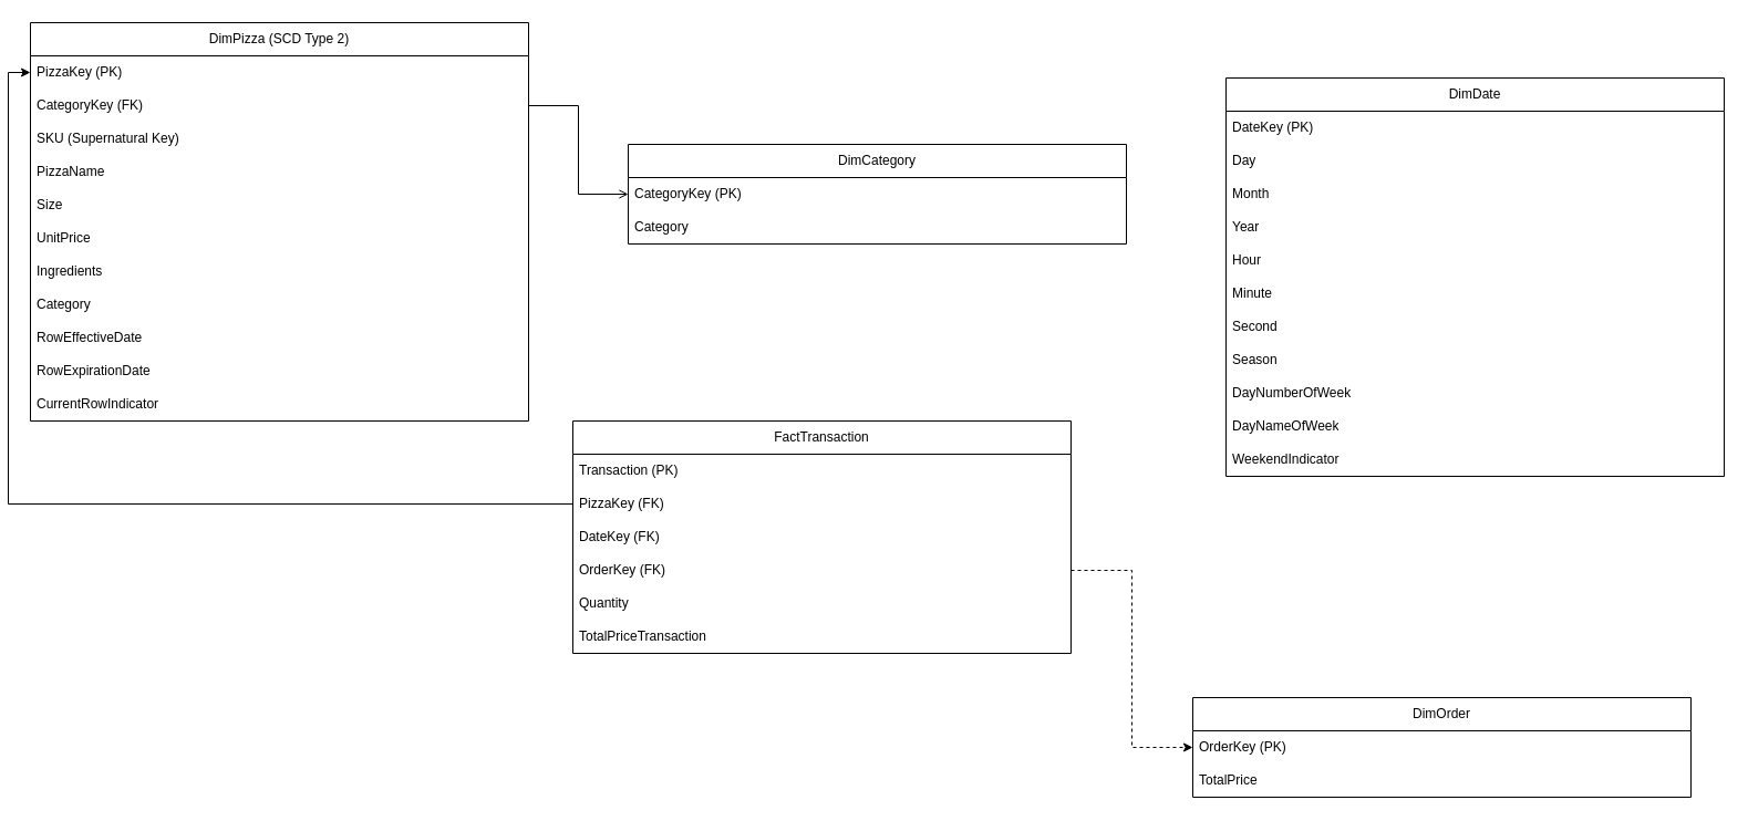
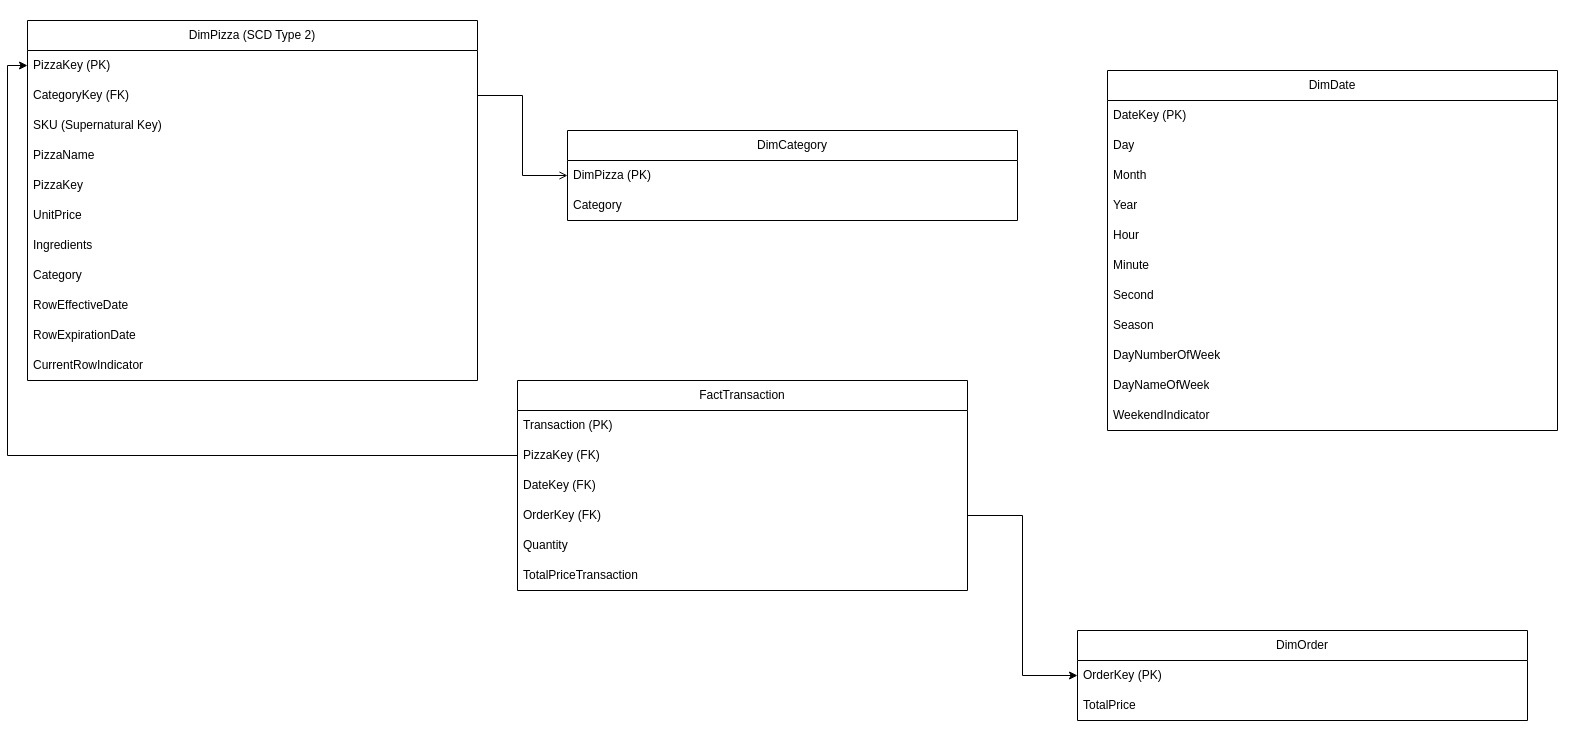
  <mxCell id="0" />
  <mxCell id="1" parent="0" />
  <mxCell id="2" value="FactTransaction" style="swimlane;fontStyle=0;childLayout=stackLayout;horizontal=1;startSize=30;horizontalStack=0;resizeParent=1;resizeParentMax=0;resizeLast=0;collapsible=1;marginBottom=0;whiteSpace=wrap;html=1;gradientColor=none;swimlaneFillColor=default;" parent="1" vertex="1"><mxGeometry x="510" y="380" width="450" height="210" as="geometry" /></mxCell>
  <mxCell id="3" value="Transaction (PK)" style="text;strokeColor=none;fillColor=none;align=left;verticalAlign=middle;spacingLeft=4;spacingRight=4;overflow=hidden;points=[[0,0.5],[1,0.5]];portConstraint=eastwest;rotatable=0;whiteSpace=wrap;html=1;" parent="2" vertex="1"><mxGeometry y="30" width="450" height="30" as="geometry" /></mxCell>
  <mxCell id="4" value="PizzaKey (FK)" style="text;strokeColor=none;fillColor=none;align=left;verticalAlign=middle;spacingLeft=4;spacingRight=4;overflow=hidden;points=[[0,0.5],[1,0.5]];portConstraint=eastwest;rotatable=0;whiteSpace=wrap;html=1;" parent="2" vertex="1"><mxGeometry y="60" width="450" height="30" as="geometry" /></mxCell>
  <mxCell id="5" value="DateKey (FK)" style="text;strokeColor=none;fillColor=none;align=left;verticalAlign=middle;spacingLeft=4;spacingRight=4;overflow=hidden;points=[[0,0.5],[1,0.5]];portConstraint=eastwest;rotatable=0;whiteSpace=wrap;html=1;" parent="2" vertex="1"><mxGeometry y="90" width="450" height="30" as="geometry" /></mxCell>
  <mxCell id="6" value="OrderKey (FK)" style="text;strokeColor=none;fillColor=none;align=left;verticalAlign=middle;spacingLeft=4;spacingRight=4;overflow=hidden;points=[[0,0.5],[1,0.5]];portConstraint=eastwest;rotatable=0;whiteSpace=wrap;html=1;" parent="2" vertex="1"><mxGeometry y="120" width="450" height="30" as="geometry" /></mxCell>
  <mxCell id="7" value="Quantity" style="text;strokeColor=none;fillColor=none;align=left;verticalAlign=middle;spacingLeft=4;spacingRight=4;overflow=hidden;points=[[0,0.5],[1,0.5]];portConstraint=eastwest;rotatable=0;whiteSpace=wrap;html=1;" parent="2" vertex="1"><mxGeometry y="150" width="450" height="30" as="geometry" /></mxCell>
  <mxCell id="8" value="TotalPriceTransaction" style="text;strokeColor=none;fillColor=none;align=left;verticalAlign=middle;spacingLeft=4;spacingRight=4;overflow=hidden;points=[[0,0.5],[1,0.5]];portConstraint=eastwest;rotatable=0;whiteSpace=wrap;html=1;" vertex="1" parent="2"><mxGeometry y="180" width="450" height="30" as="geometry" /></mxCell>
  <mxCell id="9" value="DimDate" style="swimlane;fontStyle=0;childLayout=stackLayout;horizontal=1;startSize=30;horizontalStack=0;resizeParent=1;resizeParentMax=0;resizeLast=0;collapsible=1;marginBottom=0;whiteSpace=wrap;html=1;gradientColor=none;swimlaneFillColor=default;" parent="1" vertex="1"><mxGeometry x="1100" y="70" width="450" height="360" as="geometry" /></mxCell>
  <mxCell id="10" value="&lt;div&gt;DateKey (PK)&lt;/div&gt;" style="text;strokeColor=none;fillColor=none;align=left;verticalAlign=middle;spacingLeft=4;spacingRight=4;overflow=hidden;points=[[0,0.5],[1,0.5]];portConstraint=eastwest;rotatable=0;whiteSpace=wrap;html=1;" parent="9" vertex="1"><mxGeometry y="30" width="450" height="30" as="geometry" /></mxCell>
  <mxCell id="11" value="Day" style="text;strokeColor=none;fillColor=none;align=left;verticalAlign=middle;spacingLeft=4;spacingRight=4;overflow=hidden;points=[[0,0.5],[1,0.5]];portConstraint=eastwest;rotatable=0;whiteSpace=wrap;html=1;" parent="9" vertex="1"><mxGeometry y="60" width="450" height="30" as="geometry" /></mxCell>
  <mxCell id="12" value="Month" style="text;strokeColor=none;fillColor=none;align=left;verticalAlign=middle;spacingLeft=4;spacingRight=4;overflow=hidden;points=[[0,0.5],[1,0.5]];portConstraint=eastwest;rotatable=0;whiteSpace=wrap;html=1;" parent="9" vertex="1"><mxGeometry y="90" width="450" height="30" as="geometry" /></mxCell>
  <mxCell id="13" value="Year" style="text;strokeColor=none;fillColor=none;align=left;verticalAlign=middle;spacingLeft=4;spacingRight=4;overflow=hidden;points=[[0,0.5],[1,0.5]];portConstraint=eastwest;rotatable=0;whiteSpace=wrap;html=1;" parent="9" vertex="1"><mxGeometry y="120" width="450" height="30" as="geometry" /></mxCell>
  <mxCell id="14" value="Hour" style="text;strokeColor=none;fillColor=none;align=left;verticalAlign=middle;spacingLeft=4;spacingRight=4;overflow=hidden;points=[[0,0.5],[1,0.5]];portConstraint=eastwest;rotatable=0;whiteSpace=wrap;html=1;" parent="9" vertex="1"><mxGeometry y="150" width="450" height="30" as="geometry" /></mxCell>
  <mxCell id="15" value="Minute" style="text;strokeColor=none;fillColor=none;align=left;verticalAlign=middle;spacingLeft=4;spacingRight=4;overflow=hidden;points=[[0,0.5],[1,0.5]];portConstraint=eastwest;rotatable=0;whiteSpace=wrap;html=1;" parent="9" vertex="1"><mxGeometry y="180" width="450" height="30" as="geometry" /></mxCell>
  <mxCell id="16" value="Second" style="text;strokeColor=none;fillColor=none;align=left;verticalAlign=middle;spacingLeft=4;spacingRight=4;overflow=hidden;points=[[0,0.5],[1,0.5]];portConstraint=eastwest;rotatable=0;whiteSpace=wrap;html=1;" parent="9" vertex="1"><mxGeometry y="210" width="450" height="30" as="geometry" /></mxCell>
  <mxCell id="17" value="Season" style="text;strokeColor=none;fillColor=none;align=left;verticalAlign=middle;spacingLeft=4;spacingRight=4;overflow=hidden;points=[[0,0.5],[1,0.5]];portConstraint=eastwest;rotatable=0;whiteSpace=wrap;html=1;" parent="9" vertex="1"><mxGeometry y="240" width="450" height="30" as="geometry" /></mxCell>
  <mxCell id="18" value="DayNumberOfWeek" style="text;strokeColor=none;fillColor=none;align=left;verticalAlign=middle;spacingLeft=4;spacingRight=4;overflow=hidden;points=[[0,0.5],[1,0.5]];portConstraint=eastwest;rotatable=0;whiteSpace=wrap;html=1;" parent="9" vertex="1"><mxGeometry y="270" width="450" height="30" as="geometry" /></mxCell>
  <mxCell id="19" value="DayNameOfWeek" style="text;strokeColor=none;fillColor=none;align=left;verticalAlign=middle;spacingLeft=4;spacingRight=4;overflow=hidden;points=[[0,0.5],[1,0.5]];portConstraint=eastwest;rotatable=0;whiteSpace=wrap;html=1;" parent="9" vertex="1"><mxGeometry y="300" width="450" height="30" as="geometry" /></mxCell>
  <mxCell id="20" value="WeekendIndicator" style="text;strokeColor=none;fillColor=none;align=left;verticalAlign=middle;spacingLeft=4;spacingRight=4;overflow=hidden;points=[[0,0.5],[1,0.5]];portConstraint=eastwest;rotatable=0;whiteSpace=wrap;html=1;" parent="9" vertex="1"><mxGeometry y="330" width="450" height="30" as="geometry" /></mxCell>
  <mxCell id="21" value="DimPizza (SCD Type 2)" style="swimlane;fontStyle=0;childLayout=stackLayout;horizontal=1;startSize=30;horizontalStack=0;resizeParent=1;resizeParentMax=0;resizeLast=0;collapsible=1;marginBottom=0;whiteSpace=wrap;html=1;gradientColor=none;swimlaneFillColor=default;" parent="1" vertex="1"><mxGeometry x="20" y="20" width="450" height="360" as="geometry" /></mxCell>
  <mxCell id="22" value="PizzaKey (PK)" style="text;strokeColor=none;fillColor=none;align=left;verticalAlign=middle;spacingLeft=4;spacingRight=4;overflow=hidden;points=[[0,0.5],[1,0.5]];portConstraint=eastwest;rotatable=0;whiteSpace=wrap;html=1;" parent="21" vertex="1"><mxGeometry y="30" width="450" height="30" as="geometry" /></mxCell>
  <mxCell id="23" value="CategoryKey (FK)" style="text;strokeColor=none;fillColor=none;align=left;verticalAlign=middle;spacingLeft=4;spacingRight=4;overflow=hidden;points=[[0,0.5],[1,0.5]];portConstraint=eastwest;rotatable=0;whiteSpace=wrap;html=1;" parent="21" vertex="1"><mxGeometry y="60" width="450" height="30" as="geometry" /></mxCell>
  <mxCell id="24" value="SKU (Supernatural Key)" style="text;strokeColor=none;fillColor=none;align=left;verticalAlign=middle;spacingLeft=4;spacingRight=4;overflow=hidden;points=[[0,0.5],[1,0.5]];portConstraint=eastwest;rotatable=0;whiteSpace=wrap;html=1;" parent="21" vertex="1"><mxGeometry y="90" width="450" height="30" as="geometry" /></mxCell>
  <mxCell id="25" value="PizzaName" style="text;strokeColor=none;fillColor=none;align=left;verticalAlign=middle;spacingLeft=4;spacingRight=4;overflow=hidden;points=[[0,0.5],[1,0.5]];portConstraint=eastwest;rotatable=0;whiteSpace=wrap;html=1;" parent="21" vertex="1"><mxGeometry y="120" width="450" height="30" as="geometry" /></mxCell>
- <mxCell id="26" value="Size" style="text;strokeColor=none;fillColor=none;align=left;verticalAlign=middle;spacingLeft=4;spacingRight=4;overflow=hidden;points=[[0,0.5],[1,0.5]];portConstraint=eastwest;rotatable=0;whiteSpace=wrap;html=1;" parent="21" vertex="1"><mxGeometry y="150" width="450" height="30" as="geometry" /></mxCell>
+ <mxCell id="26" value="PizzaKey" style="text;strokeColor=none;fillColor=none;align=left;verticalAlign=middle;spacingLeft=4;spacingRight=4;overflow=hidden;points=[[0,0.5],[1,0.5]];portConstraint=eastwest;rotatable=0;whiteSpace=wrap;html=1;" parent="21" vertex="1"><mxGeometry y="150" width="450" height="30" as="geometry" /></mxCell>
  <mxCell id="27" value="UnitPrice" style="text;strokeColor=none;fillColor=none;align=left;verticalAlign=middle;spacingLeft=4;spacingRight=4;overflow=hidden;points=[[0,0.5],[1,0.5]];portConstraint=eastwest;rotatable=0;whiteSpace=wrap;html=1;" parent="21" vertex="1"><mxGeometry y="180" width="450" height="30" as="geometry" /></mxCell>
  <mxCell id="28" value="Ingredients" style="text;strokeColor=none;fillColor=none;align=left;verticalAlign=middle;spacingLeft=4;spacingRight=4;overflow=hidden;points=[[0,0.5],[1,0.5]];portConstraint=eastwest;rotatable=0;whiteSpace=wrap;html=1;" parent="21" vertex="1"><mxGeometry y="210" width="450" height="30" as="geometry" /></mxCell>
  <mxCell id="29" value="Category" style="text;strokeColor=none;fillColor=none;align=left;verticalAlign=middle;spacingLeft=4;spacingRight=4;overflow=hidden;points=[[0,0.5],[1,0.5]];portConstraint=eastwest;rotatable=0;whiteSpace=wrap;html=1;" parent="21" vertex="1"><mxGeometry y="240" width="450" height="30" as="geometry" /></mxCell>
  <mxCell id="30" value="RowEffectiveDate" style="text;strokeColor=none;fillColor=none;align=left;verticalAlign=middle;spacingLeft=4;spacingRight=4;overflow=hidden;points=[[0,0.5],[1,0.5]];portConstraint=eastwest;rotatable=0;whiteSpace=wrap;html=1;" parent="21" vertex="1"><mxGeometry y="270" width="450" height="30" as="geometry" /></mxCell>
  <mxCell id="31" value="RowExpirationDate" style="text;strokeColor=none;fillColor=none;align=left;verticalAlign=middle;spacingLeft=4;spacingRight=4;overflow=hidden;points=[[0,0.5],[1,0.5]];portConstraint=eastwest;rotatable=0;whiteSpace=wrap;html=1;" parent="21" vertex="1"><mxGeometry y="300" width="450" height="30" as="geometry" /></mxCell>
  <mxCell id="32" value="CurrentRowIndicator" style="text;strokeColor=none;fillColor=none;align=left;verticalAlign=middle;spacingLeft=4;spacingRight=4;overflow=hidden;points=[[0,0.5],[1,0.5]];portConstraint=eastwest;rotatable=0;whiteSpace=wrap;html=1;" parent="21" vertex="1"><mxGeometry y="330" width="450" height="30" as="geometry" /></mxCell>
  <mxCell id="33" value="DimOrder" style="swimlane;fontStyle=0;childLayout=stackLayout;horizontal=1;startSize=30;horizontalStack=0;resizeParent=1;resizeParentMax=0;resizeLast=0;collapsible=1;marginBottom=0;whiteSpace=wrap;html=1;gradientColor=none;swimlaneFillColor=default;" parent="1" vertex="1"><mxGeometry x="1070" y="630" width="450" height="90" as="geometry" /></mxCell>
  <mxCell id="34" value="&lt;div&gt;OrderKey (PK)&lt;/div&gt;" style="text;strokeColor=none;fillColor=none;align=left;verticalAlign=middle;spacingLeft=4;spacingRight=4;overflow=hidden;points=[[0,0.5],[1,0.5]];portConstraint=eastwest;rotatable=0;whiteSpace=wrap;html=1;" parent="33" vertex="1"><mxGeometry y="30" width="450" height="30" as="geometry" /></mxCell>
  <mxCell id="35" value="TotalPrice" style="text;strokeColor=none;fillColor=none;align=left;verticalAlign=middle;spacingLeft=4;spacingRight=4;overflow=hidden;points=[[0,0.5],[1,0.5]];portConstraint=eastwest;rotatable=0;whiteSpace=wrap;html=1;" parent="33" vertex="1"><mxGeometry y="60" width="450" height="30" as="geometry" /></mxCell>
  <mxCell id="36" style="edgeStyle=orthogonalEdgeStyle;rounded=0;orthogonalLoop=1;jettySize=auto;html=1;exitX=0;exitY=0.5;exitDx=0;exitDy=0;entryX=0;entryY=0.5;entryDx=0;entryDy=0;" parent="1" source="4" target="22" edge="1"><mxGeometry relative="1" as="geometry" /></mxCell>
- <mxCell id="37" style="edgeStyle=orthogonalEdgeStyle;rounded=0;orthogonalLoop=1;jettySize=auto;html=1;exitX=1;exitY=0.5;exitDx=0;exitDy=0;entryX=0;entryY=0.5;entryDx=0;entryDy=0;dashed=1;" parent="1" source="6" target="34" edge="1"><mxGeometry relative="1" as="geometry" /></mxCell>
+ <mxCell id="37" style="edgeStyle=orthogonalEdgeStyle;rounded=0;orthogonalLoop=1;jettySize=auto;html=1;exitX=1;exitY=0.5;exitDx=0;exitDy=0;entryX=0;entryY=0.5;entryDx=0;entryDy=0;" parent="1" source="6" target="34" edge="1"><mxGeometry relative="1" as="geometry" /></mxCell>
  <mxCell id="38" value="DimCategory" style="swimlane;fontStyle=0;childLayout=stackLayout;horizontal=1;startSize=30;horizontalStack=0;resizeParent=1;resizeParentMax=0;resizeLast=0;collapsible=1;marginBottom=0;whiteSpace=wrap;html=1;gradientColor=none;swimlaneFillColor=default;" vertex="1" parent="1"><mxGeometry x="560" y="130" width="450" height="90" as="geometry" /></mxCell>
- <mxCell id="39" value="CategoryKey (PK)" style="text;strokeColor=none;fillColor=none;align=left;verticalAlign=middle;spacingLeft=4;spacingRight=4;overflow=hidden;points=[[0,0.5],[1,0.5]];portConstraint=eastwest;rotatable=0;whiteSpace=wrap;html=1;" vertex="1" parent="38"><mxGeometry y="30" width="450" height="30" as="geometry" /></mxCell>
+ <mxCell id="39" value="DimPizza (PK)" style="text;strokeColor=none;fillColor=none;align=left;verticalAlign=middle;spacingLeft=4;spacingRight=4;overflow=hidden;points=[[0,0.5],[1,0.5]];portConstraint=eastwest;rotatable=0;whiteSpace=wrap;html=1;" vertex="1" parent="38"><mxGeometry y="30" width="450" height="30" as="geometry" /></mxCell>
  <mxCell id="40" value="Category" style="text;strokeColor=none;fillColor=none;align=left;verticalAlign=middle;spacingLeft=4;spacingRight=4;overflow=hidden;points=[[0,0.5],[1,0.5]];portConstraint=eastwest;rotatable=0;whiteSpace=wrap;html=1;" vertex="1" parent="38"><mxGeometry y="60" width="450" height="30" as="geometry" /></mxCell>
  <mxCell id="41" style="edgeStyle=orthogonalEdgeStyle;rounded=0;orthogonalLoop=1;jettySize=auto;html=1;exitX=1;exitY=0.5;exitDx=0;exitDy=0;entryX=0;entryY=0.5;entryDx=0;entryDy=0;endArrow=open;" edge="1" parent="1" source="23" target="39"><mxGeometry relative="1" as="geometry" /></mxCell>
